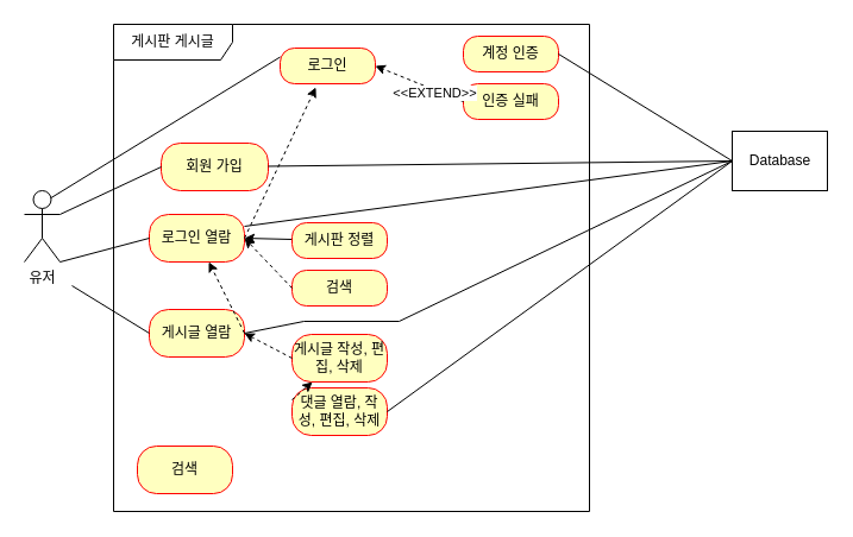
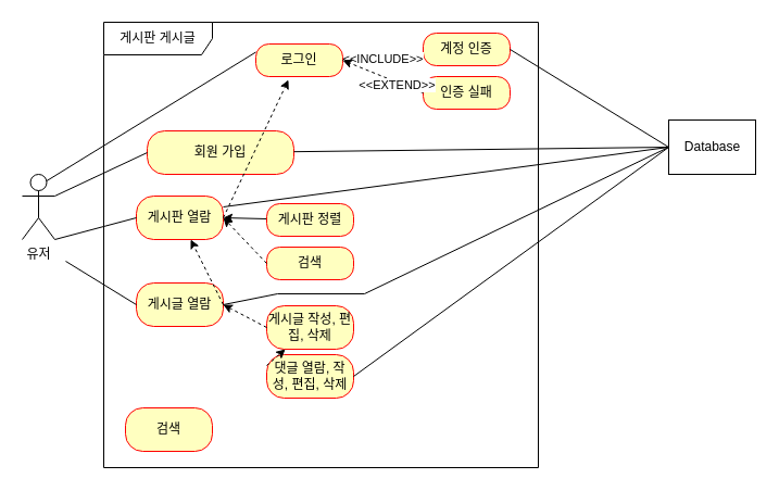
  <mxCell id="0" />
  <mxCell id="1" parent="0" />
  <mxCell id="2" value="&lt;div&gt;유저&lt;/div&gt;" style="shape=umlActor;verticalLabelPosition=bottom;verticalAlign=top;html=1;outlineConnect=0;" vertex="1" parent="1"><mxGeometry x="20" y="160" width="30" height="60" as="geometry" /></mxCell>
  <mxCell id="3" value="&lt;div&gt;게시판 게시글&lt;/div&gt;" style="shape=umlFrame;whiteSpace=wrap;html=1;width=100;height=30;" vertex="1" parent="1"><mxGeometry x="95" y="20" width="400" height="410" as="geometry" /></mxCell>
- <mxCell id="4" value="&lt;div&gt;회원 가입&lt;/div&gt;" style="rounded=1;whiteSpace=wrap;html=1;arcSize=40;fontColor=#000000;fillColor=#ffffc0;strokeColor=#ff0000;" vertex="1" parent="1"><mxGeometry x="135" y="120" width="90" height="40" as="geometry" /></mxCell>
+ <mxCell id="4" value="&lt;div&gt;회원 가입&lt;/div&gt;" style="rounded=1;whiteSpace=wrap;html=1;arcSize=40;fontColor=#000000;fillColor=#ffffc0;strokeColor=#ff0000;" vertex="1" parent="1"><mxGeometry x="135" y="120" width="135" height="40" as="geometry" /></mxCell>
  <mxCell id="5" value="&lt;div&gt;로그인&lt;/div&gt;" style="rounded=1;whiteSpace=wrap;html=1;arcSize=40;fontColor=#000000;fillColor=#ffffc0;strokeColor=#ff0000;" vertex="1" parent="1"><mxGeometry x="235" y="40" width="80" height="30" as="geometry" /></mxCell>
- <mxCell id="6" value="&lt;div&gt;로그인 열람&lt;/div&gt;" style="rounded=1;whiteSpace=wrap;html=1;arcSize=40;fontColor=#000000;fillColor=#ffffc0;strokeColor=#ff0000;" vertex="1" parent="1"><mxGeometry x="125" y="180" width="80" height="40" as="geometry" /></mxCell>
+ <mxCell id="6" value="&lt;div&gt;게시판 열람&lt;/div&gt;" style="rounded=1;whiteSpace=wrap;html=1;arcSize=40;fontColor=#000000;fillColor=#ffffc0;strokeColor=#ff0000;" vertex="1" parent="1"><mxGeometry x="125" y="180" width="80" height="40" as="geometry" /></mxCell>
  <mxCell id="7" value="&lt;div&gt;계정 인증&lt;/div&gt;" style="rounded=1;whiteSpace=wrap;html=1;arcSize=40;fontColor=#000000;fillColor=#ffffc0;strokeColor=#ff0000;" vertex="1" parent="1"><mxGeometry x="389" y="30" width="80" height="30" as="geometry" /></mxCell>
  <mxCell id="8" value="&lt;div&gt;게시글 열람&lt;/div&gt;" style="rounded=1;whiteSpace=wrap;html=1;arcSize=40;fontColor=#000000;fillColor=#ffffc0;strokeColor=#ff0000;" vertex="1" parent="1"><mxGeometry x="125" y="260" width="80" height="40" as="geometry" /></mxCell>
  <mxCell id="9" value="&lt;div&gt;인증 실패&lt;/div&gt;" style="rounded=1;whiteSpace=wrap;html=1;arcSize=40;fontColor=#000000;fillColor=#ffffc0;strokeColor=#ff0000;" vertex="1" parent="1"><mxGeometry x="389" y="70" width="80" height="30" as="geometry" /></mxCell>
  <mxCell id="10" value="" style="edgeStyle=none;rounded=0;orthogonalLoop=1;jettySize=auto;html=1;dashed=0;endArrow=classic;endFill=1;entryX=1;entryY=0.5;entryDx=0;entryDy=0;" edge="1" parent="1" source="11" target="6"><mxGeometry relative="1" as="geometry"><mxPoint x="195" y="250" as="targetPoint" /></mxGeometry></mxCell>
  <mxCell id="11" value="&lt;div&gt;게시판 정렬&lt;/div&gt;" style="rounded=1;whiteSpace=wrap;html=1;arcSize=40;fontColor=#000000;fillColor=#ffffc0;strokeColor=#ff0000;" vertex="1" parent="1"><mxGeometry x="245" y="187" width="80" height="30" as="geometry" /></mxCell>
  <mxCell id="12" value="&lt;div&gt;검색&lt;/div&gt;" style="rounded=1;whiteSpace=wrap;html=1;arcSize=40;fontColor=#000000;fillColor=#ffffc0;strokeColor=#ff0000;" vertex="1" parent="1"><mxGeometry x="115" y="375" width="80" height="40" as="geometry" /></mxCell>
  <mxCell id="13" value="&lt;div&gt;게시글 작성, 편집, 삭제&lt;/div&gt;" style="rounded=1;whiteSpace=wrap;html=1;arcSize=40;fontColor=#000000;fillColor=#ffffc0;strokeColor=#ff0000;" vertex="1" parent="1"><mxGeometry x="245" y="281" width="80" height="40" as="geometry" /></mxCell>
  <mxCell id="14" value="&lt;div&gt;댓글 열람, 작성, 편집, 삭제&lt;br&gt;&lt;/div&gt;" style="rounded=1;whiteSpace=wrap;html=1;arcSize=40;fontColor=#000000;fillColor=#ffffc0;strokeColor=#ff0000;" vertex="1" parent="1"><mxGeometry x="245" y="326" width="80" height="40" as="geometry" /></mxCell>
  <mxCell id="15" style="rounded=0;orthogonalLoop=1;jettySize=auto;html=1;exitX=0;exitY=0.5;exitDx=0;exitDy=0;entryX=1;entryY=1;entryDx=0;entryDy=0;entryPerimeter=0;endArrow=none;endFill=0;" edge="1" parent="1" source="6" target="2"><mxGeometry relative="1" as="geometry"><mxPoint x="83.846" y="230" as="sourcePoint" /></mxGeometry></mxCell>
  <mxCell id="16" style="rounded=0;orthogonalLoop=1;jettySize=auto;html=1;exitX=0;exitY=0.5;exitDx=0;exitDy=0;entryX=1;entryY=1;entryDx=0;entryDy=0;entryPerimeter=0;endArrow=none;endFill=0;" edge="1" parent="1" source="8"><mxGeometry relative="1" as="geometry"><mxPoint x="110" y="270" as="sourcePoint" /><mxPoint x="60" y="240" as="targetPoint" /></mxGeometry></mxCell>
  <mxCell id="17" style="rounded=0;orthogonalLoop=1;jettySize=auto;html=1;exitX=0;exitY=0.25;exitDx=0;exitDy=0;endArrow=none;endFill=0;entryX=0.75;entryY=0.1;entryDx=0;entryDy=0;entryPerimeter=0;" edge="1" parent="1" source="5" target="2"><mxGeometry relative="1" as="geometry"><mxPoint x="125" y="260" as="sourcePoint" /><mxPoint x="85" y="200" as="targetPoint" /></mxGeometry></mxCell>
+ <mxCell id="18" value="&amp;lt;&amp;lt;INCLUDE&amp;gt;&amp;gt;" style="rounded=0;orthogonalLoop=1;jettySize=auto;html=1;endArrow=classic;endFill=1;dashed=1;exitX=1;exitY=0.5;exitDx=0;exitDy=0;entryX=0;entryY=0.75;entryDx=0;entryDy=0;" edge="1" parent="1" source="5" target="7"><mxGeometry relative="1" as="geometry"><mxPoint x="365" y="150" as="sourcePoint" /><mxPoint x="405" y="60" as="targetPoint" /></mxGeometry></mxCell>
  <mxCell id="19" style="rounded=0;orthogonalLoop=1;jettySize=auto;html=1;exitX=0;exitY=0.5;exitDx=0;exitDy=0;endArrow=classic;endFill=1;entryX=1;entryY=0.5;entryDx=0;entryDy=0;dashed=1;" edge="1" parent="1" source="9" target="5"><mxGeometry relative="1" as="geometry"><mxPoint x="375" y="150" as="sourcePoint" /><mxPoint x="335" y="176" as="targetPoint" /></mxGeometry></mxCell>
  <mxCell id="20" value="&amp;lt;&amp;lt;EXTEND&amp;gt;&amp;gt;" style="edgeLabel;html=1;align=center;verticalAlign=middle;resizable=0;points=[];" vertex="1" connectable="0" parent="19"><mxGeometry x="-0.343" y="2" relative="1" as="geometry"><mxPoint as="offset" /></mxGeometry></mxCell>
  <mxCell id="21" style="rounded=0;orthogonalLoop=1;jettySize=auto;html=1;exitX=1;exitY=0.5;exitDx=0;exitDy=0;endArrow=classic;endFill=1;dashed=1;entryX=0.375;entryY=1.1;entryDx=0;entryDy=0;entryPerimeter=0;" edge="1" parent="1" source="6" target="5"><mxGeometry relative="1" as="geometry"><mxPoint x="375" y="200" as="sourcePoint" /><mxPoint x="275" y="190" as="targetPoint" /></mxGeometry></mxCell>
  <mxCell id="22" style="rounded=0;orthogonalLoop=1;jettySize=auto;html=1;endArrow=classic;endFill=1;dashed=1;exitX=1;exitY=0.5;exitDx=0;exitDy=0;" edge="1" parent="1" source="8" target="6"><mxGeometry relative="1" as="geometry"><mxPoint x="215" y="310" as="sourcePoint" /><mxPoint x="285" y="260" as="targetPoint" /></mxGeometry></mxCell>
  <mxCell id="23" value="&lt;div&gt;검색&lt;/div&gt;" style="rounded=1;whiteSpace=wrap;html=1;arcSize=40;fontColor=#000000;fillColor=#ffffc0;strokeColor=#ff0000;" vertex="1" parent="1"><mxGeometry x="245" y="227" width="80" height="30" as="geometry" /></mxCell>
  <mxCell id="24" value="" style="edgeStyle=none;rounded=0;orthogonalLoop=1;jettySize=auto;html=1;dashed=1;endArrow=classic;endFill=1;exitX=0;exitY=0.5;exitDx=0;exitDy=0;entryX=1;entryY=0.5;entryDx=0;entryDy=0;" edge="1" parent="1" source="23" target="6"><mxGeometry relative="1" as="geometry"><mxPoint x="255" y="257.222" as="sourcePoint" /><mxPoint x="195" y="250" as="targetPoint" /></mxGeometry></mxCell>
  <mxCell id="25" value="" style="edgeStyle=none;rounded=0;orthogonalLoop=1;jettySize=auto;html=1;dashed=1;endArrow=classic;endFill=1;exitX=0;exitY=0.5;exitDx=0;exitDy=0;entryX=1;entryY=0.5;entryDx=0;entryDy=0;" edge="1" parent="1" source="13" target="8"><mxGeometry relative="1" as="geometry"><mxPoint x="235" y="350" as="sourcePoint" /><mxPoint x="195" y="322.78" as="targetPoint" /></mxGeometry></mxCell>
  <mxCell id="26" value="" style="edgeStyle=none;rounded=0;orthogonalLoop=1;jettySize=auto;html=1;dashed=1;endArrow=classic;endFill=1;exitX=0;exitY=0.25;exitDx=0;exitDy=0;" edge="1" parent="1" source="14" target="13"><mxGeometry relative="1" as="geometry"><mxPoint x="225" y="370" as="sourcePoint" /><mxPoint x="195" y="322.78" as="targetPoint" /></mxGeometry></mxCell>
  <mxCell id="27" value="&lt;div&gt;Database&lt;/div&gt;" style="html=1;dropTarget=0;strokeColor=default;" vertex="1" parent="1"><mxGeometry x="615" y="110" width="80" height="50" as="geometry" /></mxCell>
  <mxCell id="28" style="rounded=0;orthogonalLoop=1;jettySize=auto;html=1;exitX=0;exitY=0.5;exitDx=0;exitDy=0;endArrow=none;endFill=0;entryX=1;entryY=0.5;entryDx=0;entryDy=0;" edge="1" parent="1" source="27" target="7"><mxGeometry relative="1" as="geometry"><mxPoint x="695" y="60" as="sourcePoint" /><mxPoint x="507.5" y="88.5" as="targetPoint" /></mxGeometry></mxCell>
  <mxCell id="29" style="rounded=0;orthogonalLoop=1;jettySize=auto;html=1;exitX=0;exitY=0.5;exitDx=0;exitDy=0;endArrow=none;endFill=0;entryX=1;entryY=0.25;entryDx=0;entryDy=0;" edge="1" parent="1" source="27" target="6"><mxGeometry relative="1" as="geometry"><mxPoint x="655" y="230" as="sourcePoint" /><mxPoint x="565" y="240" as="targetPoint" /></mxGeometry></mxCell>
  <mxCell id="30" style="rounded=0;orthogonalLoop=1;jettySize=auto;html=1;endArrow=none;endFill=0;entryX=1;entryY=0.333;entryDx=0;entryDy=0;entryPerimeter=0;exitX=0;exitY=0.5;exitDx=0;exitDy=0;" edge="1" parent="1" source="4" target="2"><mxGeometry relative="1" as="geometry"><mxPoint x="105" y="-60" as="sourcePoint" /><mxPoint x="67.5" y="176" as="targetPoint" /></mxGeometry></mxCell>
  <mxCell id="31" style="rounded=0;orthogonalLoop=1;jettySize=auto;html=1;endArrow=none;endFill=0;entryX=1;entryY=0.5;entryDx=0;entryDy=0;exitX=0;exitY=0.5;exitDx=0;exitDy=0;" edge="1" parent="1" source="27" target="14"><mxGeometry relative="1" as="geometry"><mxPoint x="615" y="250" as="sourcePoint" /><mxPoint x="595" y="410" as="targetPoint" /></mxGeometry></mxCell>
  <mxCell id="32" style="rounded=0;orthogonalLoop=1;jettySize=auto;html=1;endArrow=none;endFill=0;exitX=0;exitY=0.5;exitDx=0;exitDy=0;" edge="1" parent="1" source="27" target="4"><mxGeometry relative="1" as="geometry"><mxPoint x="765" y="170" as="sourcePoint" /><mxPoint x="475" y="430" as="targetPoint" /></mxGeometry></mxCell>
  <mxCell id="33" style="rounded=0;orthogonalLoop=1;jettySize=auto;html=1;endArrow=none;endFill=0;entryX=1;entryY=0.5;entryDx=0;entryDy=0;" edge="1" parent="1" target="8"><mxGeometry relative="1" as="geometry"><mxPoint x="255" y="270" as="sourcePoint" /><mxPoint x="395" y="180" as="targetPoint" /></mxGeometry></mxCell>
  <mxCell id="34" style="rounded=0;orthogonalLoop=1;jettySize=auto;html=1;endArrow=none;endFill=0;exitX=0;exitY=0.5;exitDx=0;exitDy=0;" edge="1" parent="1" source="27"><mxGeometry relative="1" as="geometry"><mxPoint x="265" y="319.87" as="sourcePoint" /><mxPoint x="335" y="270" as="targetPoint" /></mxGeometry></mxCell>
  <mxCell id="35" style="rounded=0;orthogonalLoop=1;jettySize=auto;html=1;endArrow=none;endFill=0;" edge="1" parent="1"><mxGeometry relative="1" as="geometry"><mxPoint x="335" y="270" as="sourcePoint" /><mxPoint x="255" y="270" as="targetPoint" /></mxGeometry></mxCell>
